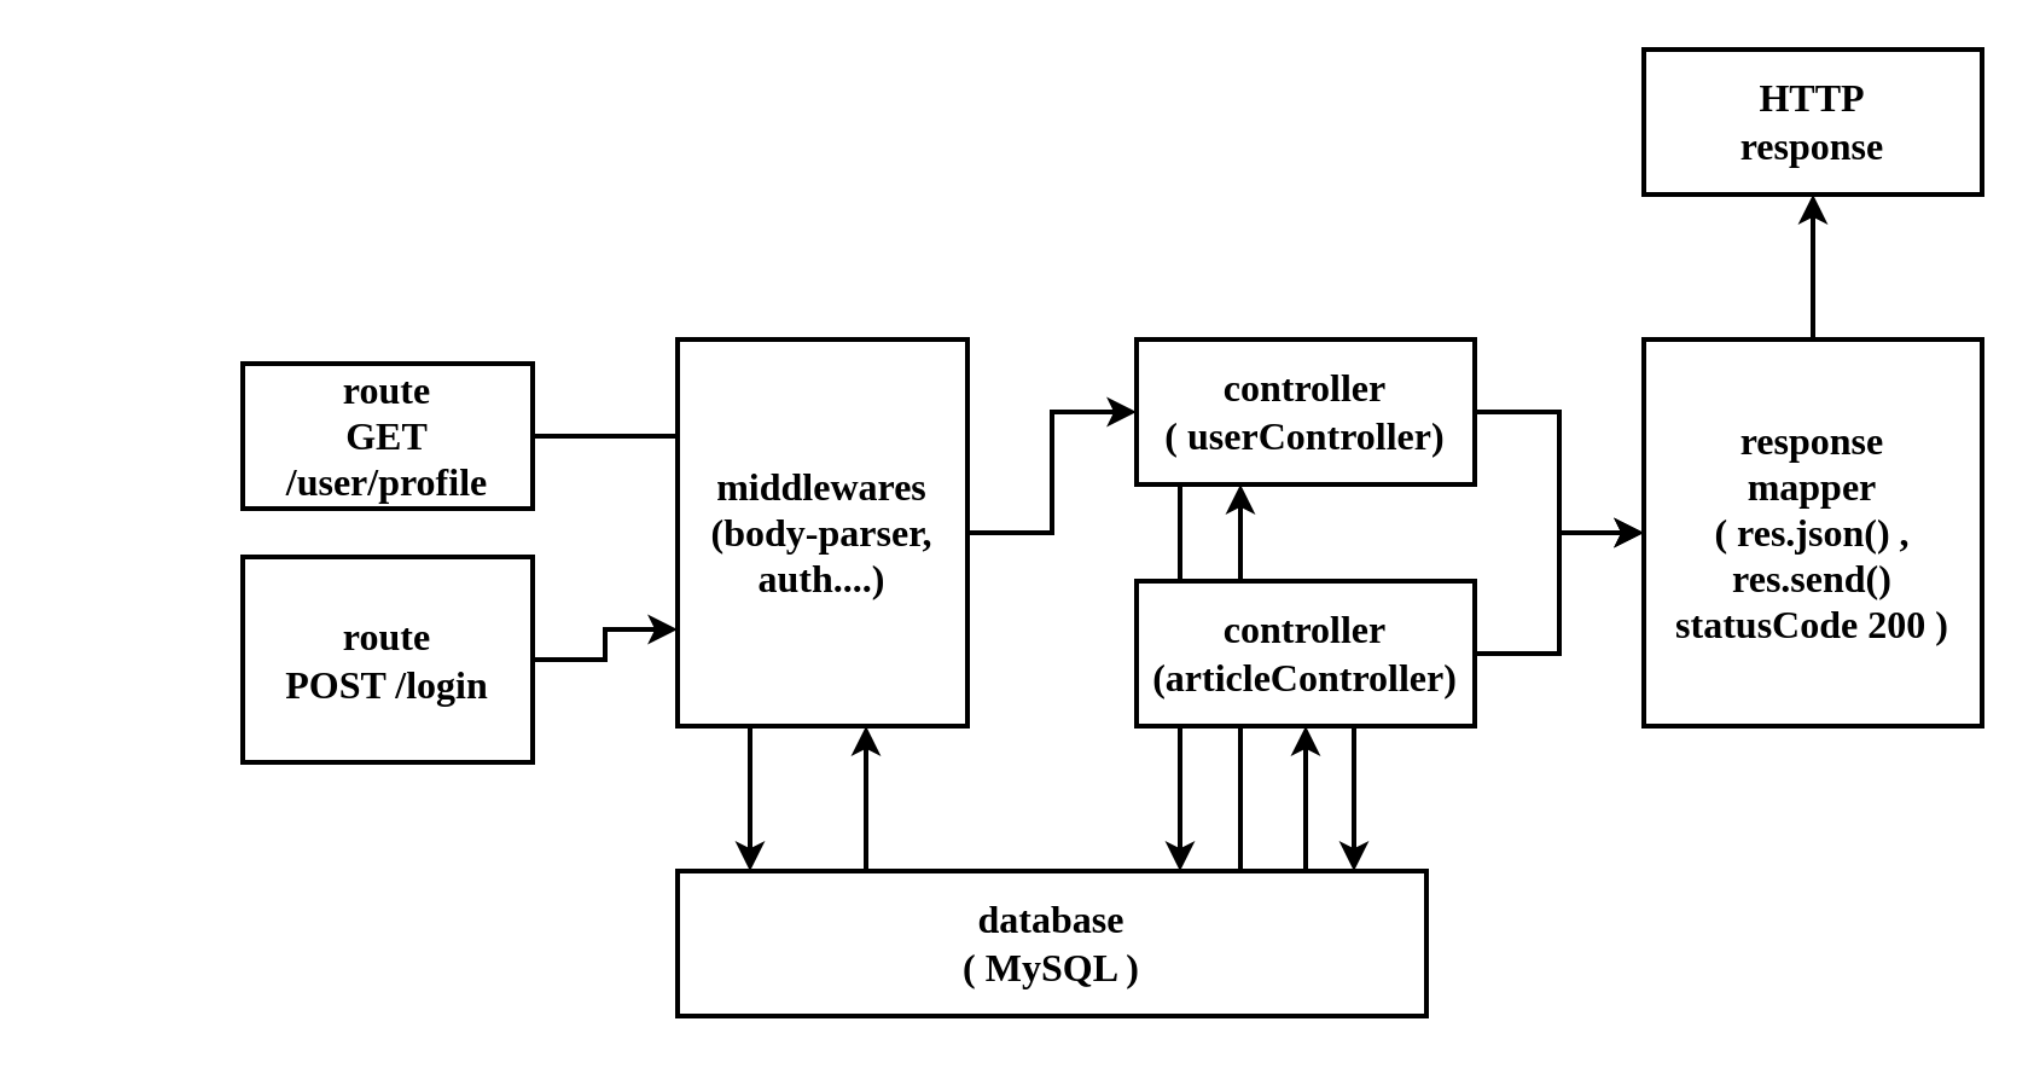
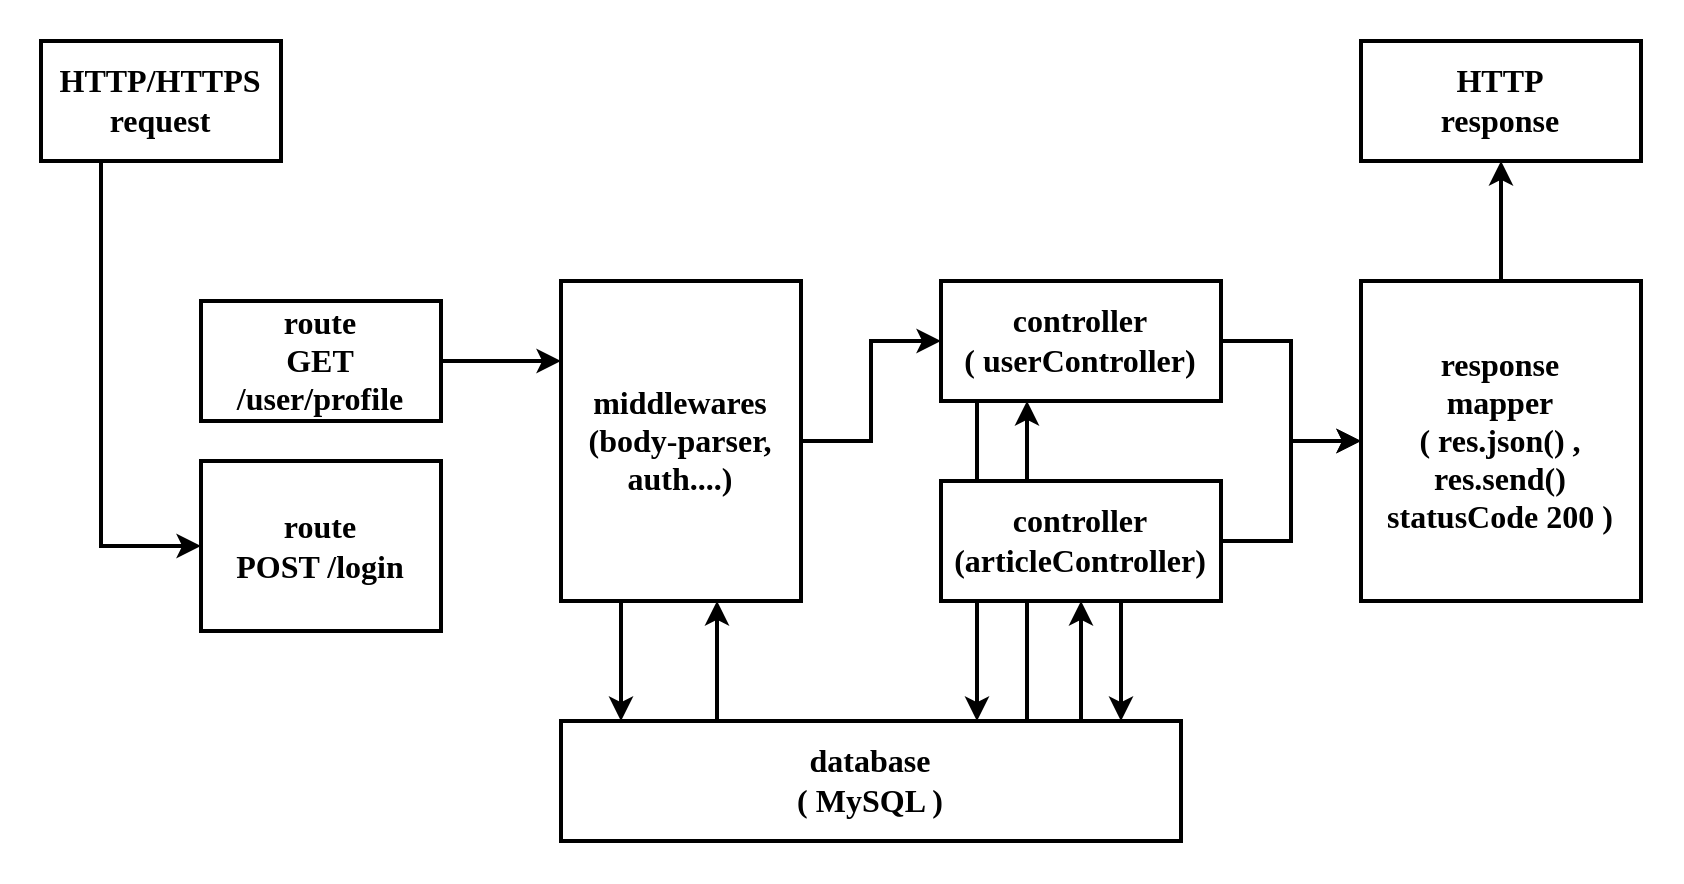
  <mxCell id="0" />
  <mxCell id="1" parent="0" />
- <mxCell id="4" style="edgeStyle=orthogonalEdgeStyle;rounded=0;orthogonalLoop=1;jettySize=auto;html=1;exitX=1;exitY=0.5;exitDx=0;exitDy=0;entryX=0;entryY=0.25;entryDx=0;entryDy=0;strokeWidth=2;fontFamily=Times New Roman;fontSize=16;fontStyle=1;endArrow=none;" edge="1" parent="1" source="5" target="10"><mxGeometry relative="1" as="geometry" /></mxCell>
+ <mxCell id="2" style="edgeStyle=orthogonalEdgeStyle;rounded=0;orthogonalLoop=1;jettySize=auto;html=1;exitX=0.25;exitY=1;exitDx=0;exitDy=0;entryX=0;entryY=0.5;entryDx=0;entryDy=0;strokeWidth=2;fontFamily=Times New Roman;fontSize=16;fontStyle=1" edge="1" parent="1" source="3" target="7"><mxGeometry relative="1" as="geometry" /></mxCell>
+ <mxCell id="3" value="HTTP/HTTPS&lt;br style=&quot;font-size: 16px;&quot;&gt;request" style="rounded=0;whiteSpace=wrap;html=1;strokeWidth=2;fontFamily=Times New Roman;fontSize=16;fontStyle=1" vertex="1" parent="1"><mxGeometry x="20" y="20" width="120" height="60" as="geometry" /></mxCell>
+ <mxCell id="4" style="edgeStyle=orthogonalEdgeStyle;rounded=0;orthogonalLoop=1;jettySize=auto;html=1;exitX=1;exitY=0.5;exitDx=0;exitDy=0;entryX=0;entryY=0.25;entryDx=0;entryDy=0;strokeWidth=2;fontFamily=Times New Roman;fontSize=16;fontStyle=1" edge="1" parent="1" source="5" target="10"><mxGeometry relative="1" as="geometry" /></mxCell>
  <mxCell id="5" value="route&lt;br style=&quot;font-size: 16px;&quot;&gt;GET /user/profile" style="rounded=0;whiteSpace=wrap;html=1;strokeWidth=2;fontFamily=Times New Roman;fontSize=16;fontStyle=1" vertex="1" parent="1"><mxGeometry x="100" y="150" width="120" height="60" as="geometry" /></mxCell>
- <mxCell id="6" style="edgeStyle=orthogonalEdgeStyle;rounded=0;orthogonalLoop=1;jettySize=auto;html=1;exitX=1;exitY=0.5;exitDx=0;exitDy=0;entryX=0;entryY=0.75;entryDx=0;entryDy=0;strokeWidth=2;fontFamily=Times New Roman;fontSize=16;fontStyle=1" edge="1" parent="1" source="7" target="10"><mxGeometry relative="1" as="geometry" /></mxCell>
  <mxCell id="7" value="route&lt;br style=&quot;font-size: 16px;&quot;&gt;POST /login" style="rounded=0;whiteSpace=wrap;html=1;strokeWidth=2;fontFamily=Times New Roman;fontSize=16;fontStyle=1" vertex="1" parent="1"><mxGeometry x="100" y="230" width="120" height="85" as="geometry" /></mxCell>
  <mxCell id="8" style="edgeStyle=orthogonalEdgeStyle;rounded=0;orthogonalLoop=1;jettySize=auto;html=1;entryX=0;entryY=0.5;entryDx=0;entryDy=0;strokeWidth=2;fontFamily=Times New Roman;fontSize=16;fontStyle=1" edge="1" parent="1" source="10" target="22"><mxGeometry relative="1" as="geometry" /></mxCell>
  <mxCell id="9" style="edgeStyle=orthogonalEdgeStyle;rounded=0;orthogonalLoop=1;jettySize=auto;html=1;exitX=0.25;exitY=1;exitDx=0;exitDy=0;entryX=0.097;entryY=0.167;entryDx=0;entryDy=0;entryPerimeter=0;strokeWidth=2;fontFamily=Times New Roman;fontSize=16;fontStyle=1" edge="1" parent="1"><mxGeometry relative="1" as="geometry"><mxPoint x="310" y="290" as="sourcePoint" /><mxPoint x="310" y="360" as="targetPoint" /></mxGeometry></mxCell>
  <mxCell id="10" value="middlewares&lt;br style=&quot;font-size: 16px;&quot;&gt;(body-parser,&lt;br style=&quot;font-size: 16px;&quot;&gt;auth....)" style="rounded=0;whiteSpace=wrap;html=1;strokeWidth=2;fontFamily=Times New Roman;fontSize=16;fontStyle=1" vertex="1" parent="1"><mxGeometry x="280" y="140" width="120" height="160" as="geometry" /></mxCell>
  <mxCell id="11" style="edgeStyle=orthogonalEdgeStyle;rounded=0;orthogonalLoop=1;jettySize=auto;html=1;entryX=0;entryY=0.5;entryDx=0;entryDy=0;strokeWidth=2;fontFamily=Times New Roman;fontSize=16;fontStyle=1" edge="1" parent="1" source="23" target="15"><mxGeometry relative="1" as="geometry" /></mxCell>
  <mxCell id="12" style="edgeStyle=orthogonalEdgeStyle;rounded=0;orthogonalLoop=1;jettySize=auto;html=1;exitX=0.75;exitY=1;exitDx=0;exitDy=0;entryX=0.903;entryY=0.667;entryDx=0;entryDy=0;entryPerimeter=0;strokeWidth=2;fontFamily=Times New Roman;fontSize=16;fontStyle=1" edge="1" parent="1"><mxGeometry relative="1" as="geometry"><mxPoint x="560" y="260" as="sourcePoint" /><mxPoint x="560" y="360" as="targetPoint" /></mxGeometry></mxCell>
  <mxCell id="13" style="edgeStyle=orthogonalEdgeStyle;rounded=0;orthogonalLoop=1;jettySize=auto;html=1;exitX=1;exitY=0.5;exitDx=0;exitDy=0;strokeWidth=2;fontFamily=Times New Roman;fontSize=16;fontStyle=1" edge="1" parent="1" source="22" target="15"><mxGeometry relative="1" as="geometry" /></mxCell>
  <mxCell id="14" style="edgeStyle=orthogonalEdgeStyle;rounded=0;orthogonalLoop=1;jettySize=auto;html=1;strokeWidth=2;fontFamily=Times New Roman;fontSize=16;fontStyle=1" edge="1" parent="1" source="15" target="16"><mxGeometry relative="1" as="geometry" /></mxCell>
  <mxCell id="15" value="response&lt;br style=&quot;font-size: 16px;&quot;&gt;mapper&lt;br style=&quot;font-size: 16px;&quot;&gt;( res.json() , res.send()&lt;br style=&quot;font-size: 16px;&quot;&gt;statusCode 200 )" style="rounded=0;whiteSpace=wrap;html=1;strokeWidth=2;fontFamily=Times New Roman;fontSize=16;fontStyle=1" vertex="1" parent="1"><mxGeometry x="680" y="140" width="140" height="160" as="geometry" /></mxCell>
  <mxCell id="16" value="HTTP&lt;br style=&quot;font-size: 16px;&quot;&gt;response" style="rounded=0;whiteSpace=wrap;html=1;strokeWidth=2;fontFamily=Times New Roman;fontSize=16;fontStyle=1" vertex="1" parent="1"><mxGeometry x="680" y="20" width="140" height="60" as="geometry" /></mxCell>
  <mxCell id="17" style="edgeStyle=orthogonalEdgeStyle;rounded=0;orthogonalLoop=1;jettySize=auto;html=1;entryX=0.65;entryY=0.438;entryDx=0;entryDy=0;entryPerimeter=0;strokeWidth=2;fontFamily=Times New Roman;fontSize=16;fontStyle=1" edge="1" parent="1"><mxGeometry relative="1" as="geometry"><mxPoint x="358" y="410" as="sourcePoint" /><mxPoint x="358" y="300" as="targetPoint" /></mxGeometry></mxCell>
  <mxCell id="18" style="edgeStyle=orthogonalEdgeStyle;rounded=0;orthogonalLoop=1;jettySize=auto;html=1;exitX=0.75;exitY=1;exitDx=0;exitDy=0;entryX=0.903;entryY=0.667;entryDx=0;entryDy=0;entryPerimeter=0;strokeWidth=2;fontFamily=Times New Roman;fontSize=16;fontStyle=1" edge="1" parent="1"><mxGeometry relative="1" as="geometry"><mxPoint x="540" y="400" as="sourcePoint" /><mxPoint x="540" y="300" as="targetPoint" /></mxGeometry></mxCell>
  <mxCell id="19" style="edgeStyle=orthogonalEdgeStyle;rounded=0;orthogonalLoop=1;jettySize=auto;html=1;exitX=0.75;exitY=0;exitDx=0;exitDy=0;strokeWidth=2;fontFamily=Times New Roman;fontSize=16;fontStyle=1" edge="1" parent="1"><mxGeometry relative="1" as="geometry"><mxPoint x="513" y="200" as="targetPoint" /><mxPoint x="513" y="406" as="sourcePoint" /></mxGeometry></mxCell>
  <mxCell id="20" value="database&lt;br style=&quot;font-size: 16px;&quot;&gt;( MySQL )" style="rounded=0;whiteSpace=wrap;html=1;strokeWidth=2;fontFamily=Times New Roman;fontSize=16;fontStyle=1" vertex="1" parent="1"><mxGeometry x="280" y="360" width="310" height="60" as="geometry" /></mxCell>
  <mxCell id="21" style="edgeStyle=orthogonalEdgeStyle;rounded=0;orthogonalLoop=1;jettySize=auto;html=1;exitX=0.75;exitY=0;exitDx=0;exitDy=0;strokeWidth=2;fontFamily=Times New Roman;fontSize=16;fontStyle=1" edge="1" parent="1"><mxGeometry relative="1" as="geometry"><mxPoint x="488" y="360" as="targetPoint" /><mxPoint x="488" y="154" as="sourcePoint" /></mxGeometry></mxCell>
  <mxCell id="22" value="controller&lt;br style=&quot;font-size: 16px;&quot;&gt;( userController)" style="rounded=0;whiteSpace=wrap;html=1;strokeWidth=2;fontFamily=Times New Roman;fontSize=16;fontStyle=1" vertex="1" parent="1"><mxGeometry x="470" y="140" width="140" height="60" as="geometry" /></mxCell>
  <mxCell id="23" value="controller&lt;br style=&quot;font-size: 16px;&quot;&gt;(articleController)" style="rounded=0;whiteSpace=wrap;html=1;strokeWidth=2;fontFamily=Times New Roman;fontSize=16;fontStyle=1" vertex="1" parent="1"><mxGeometry x="470" y="240" width="140" height="60" as="geometry" /></mxCell>
